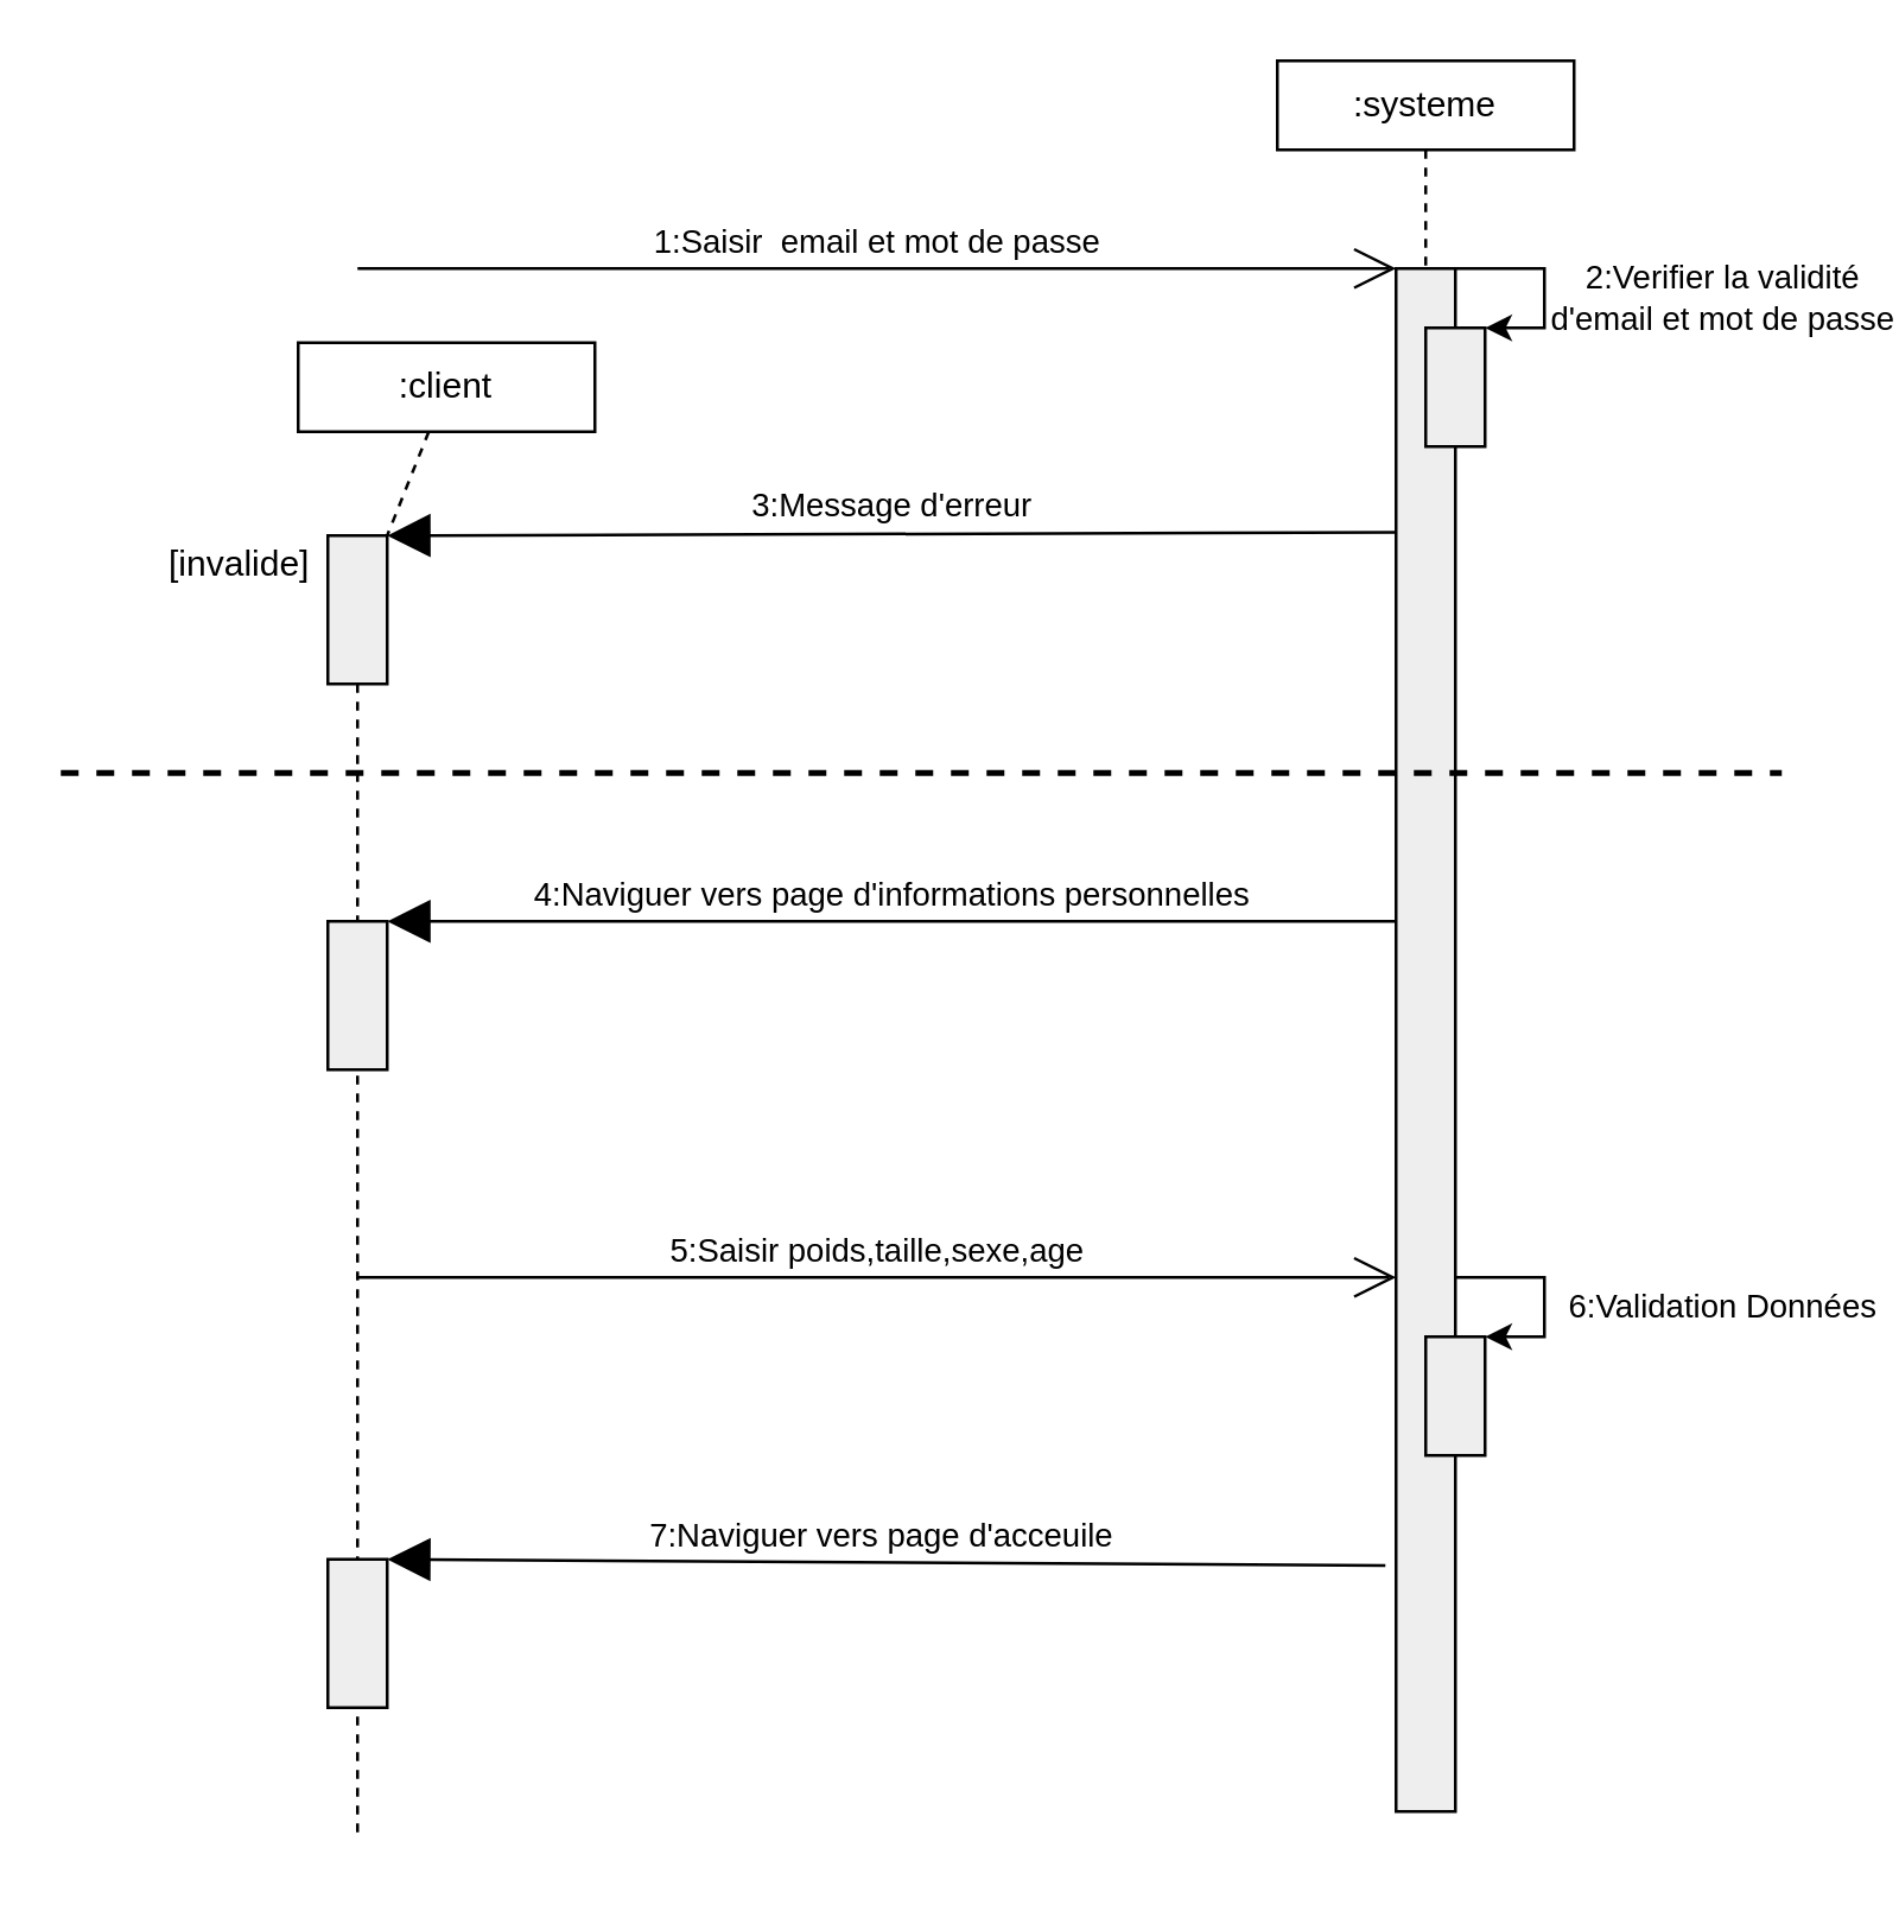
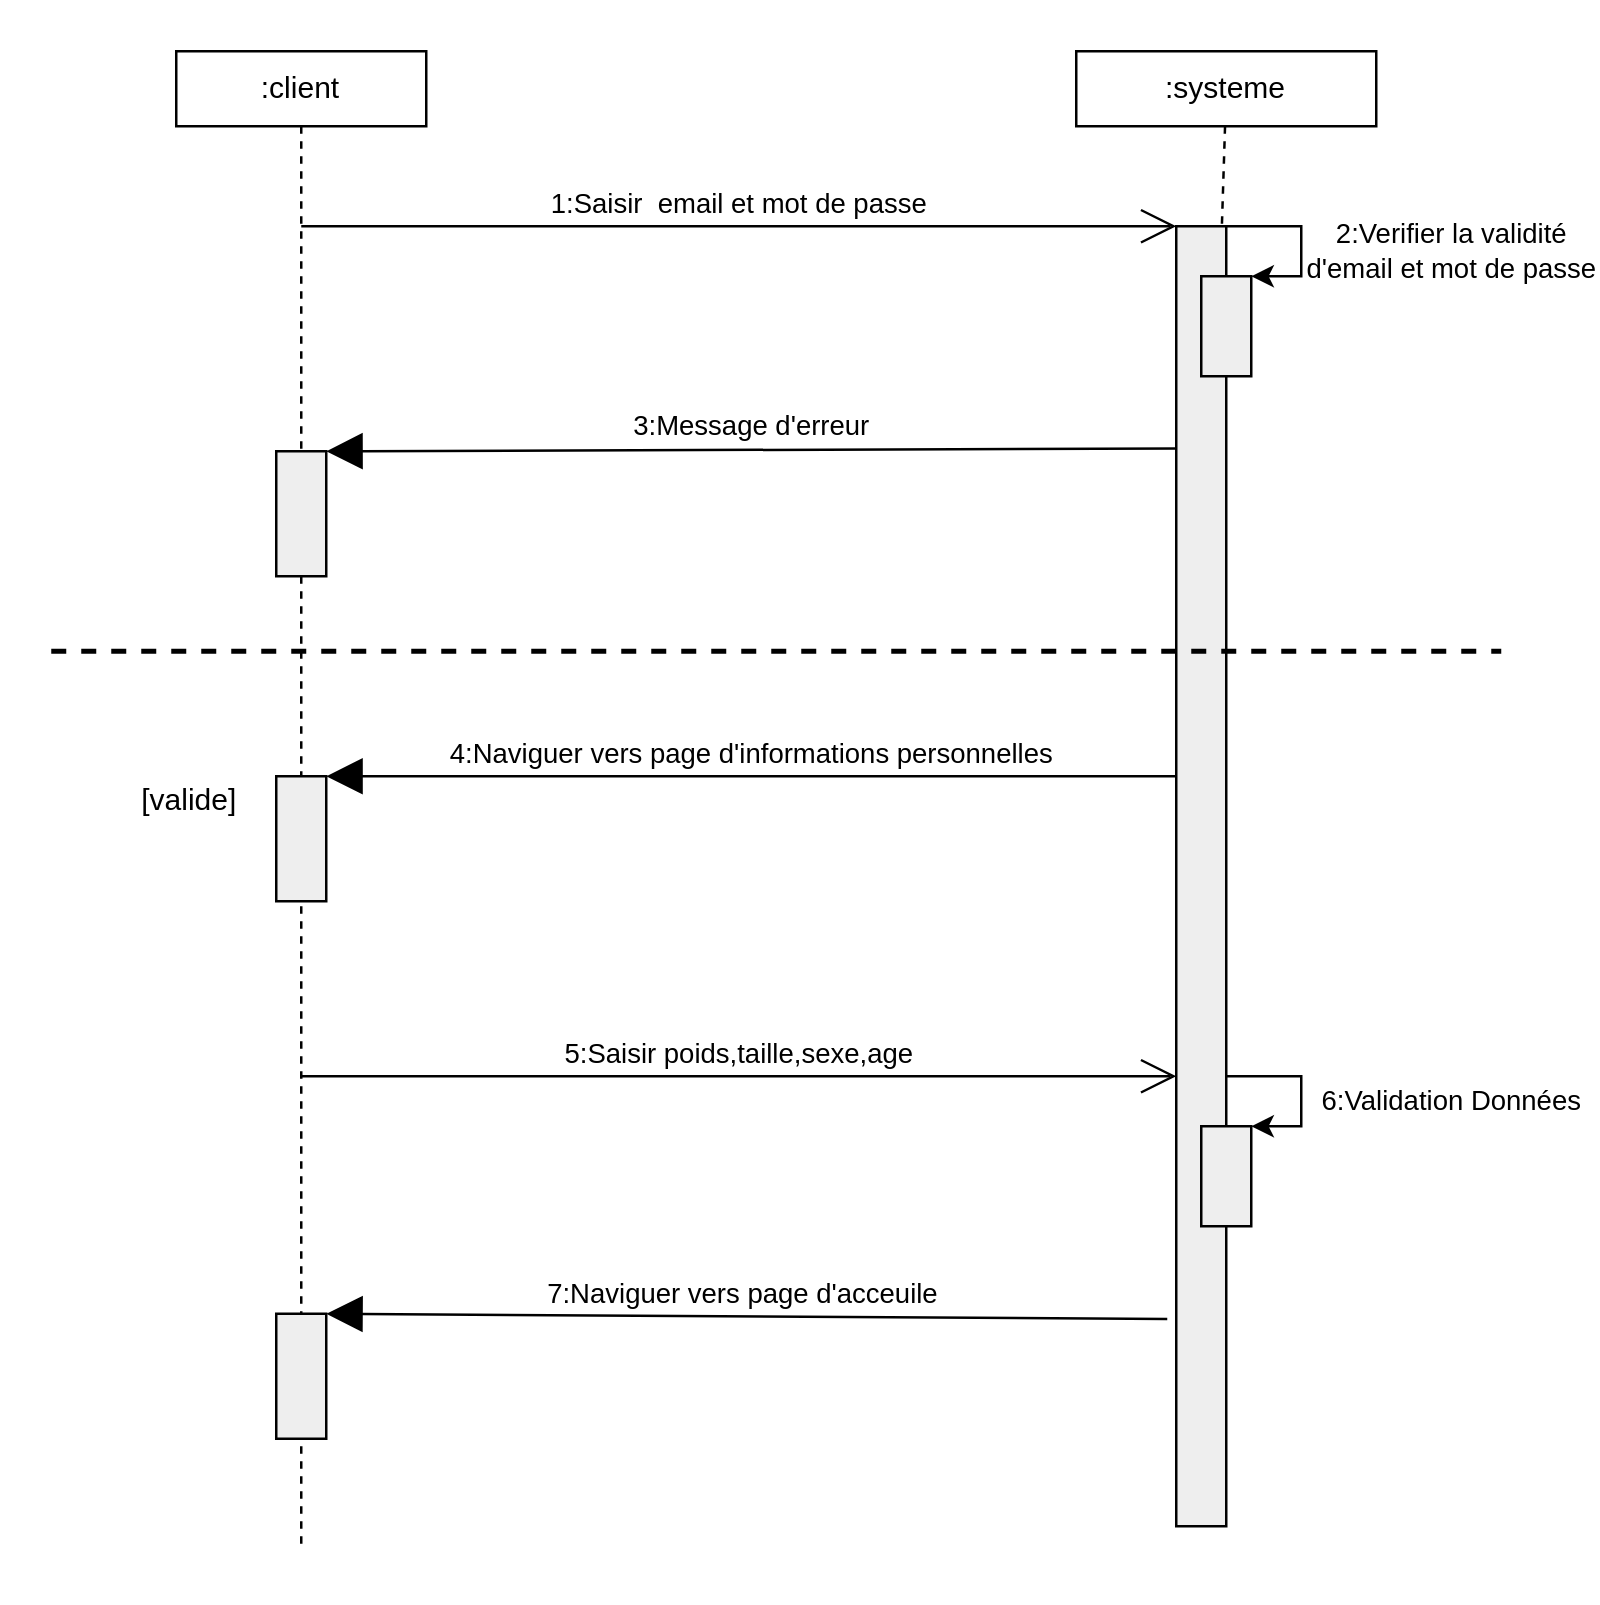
  <mxCell id="0" />
  <mxCell id="1" parent="0" />
- <mxCell id="2" value=":client" style="shape=rect;html=1;whiteSpace=wrap;align=center;" vertex="1" parent="1"><mxGeometry x="100" y="115" width="100" height="30" as="geometry" /></mxCell>
- <mxCell id="3" value=":systeme" style="shape=rect;html=1;whiteSpace=wrap;align=center;" vertex="1" parent="1"><mxGeometry x="430" y="20" width="100" height="30" as="geometry" /></mxCell>
+ <mxCell id="2" value=":client" style="shape=rect;html=1;whiteSpace=wrap;align=center;" vertex="1" parent="1"><mxGeometry x="70" y="20" width="100" height="30" as="geometry" /></mxCell>
+ <mxCell id="3" value=":systeme" style="shape=rect;html=1;whiteSpace=wrap;align=center;" vertex="1" parent="1"><mxGeometry x="430" y="20" width="120" height="30" as="geometry" /></mxCell>
  <mxCell id="4" value="" style="edgeStyle=none;dashed=1;html=1;endArrow=none;rounded=0;startArrow=none;" edge="1" source="13" parent="1"><mxGeometry relative="1" as="geometry"><mxPoint x="120" y="620" as="targetPoint" /></mxGeometry></mxCell>
  <mxCell id="5" value="" style="edgeStyle=none;dashed=1;html=1;endArrow=none;rounded=0;startArrow=none;" edge="1" source="9" parent="1"><mxGeometry relative="1" as="geometry"><mxPoint x="480" y="560" as="targetPoint" /></mxGeometry></mxCell>
  <mxCell id="6" value="1:Saisir&amp;nbsp; email et mot de passe" style="edgeStyle=none;html=1;endArrow=open;verticalAlign=bottom;endSize=12;rounded=0;entryX=0;entryY=0;entryDx=0;entryDy=0;" edge="1" parent="1" target="9"><mxGeometry relative="1" as="geometry"><mxPoint x="120" y="90" as="sourcePoint" /><mxPoint x="480" y="90" as="targetPoint" /></mxGeometry></mxCell>
  <mxCell id="7" value="3:Message d'erreur" style="edgeStyle=none;html=1;endArrow=block;verticalAlign=bottom;endSize=12;endFill=1;rounded=0;exitX=0.06;exitY=0.171;exitDx=0;exitDy=0;entryX=1;entryY=0;entryDx=0;entryDy=0;exitPerimeter=0;" edge="1" parent="1" source="9" target="13"><mxGeometry relative="1" as="geometry"><mxPoint x="330" y="179.5" as="sourcePoint" /><mxPoint x="120" y="180" as="targetPoint" /></mxGeometry></mxCell>
  <mxCell id="8" value="2:Verifier la validité &lt;br&gt;d'email et mot de passe" style="edgeStyle=orthogonalEdgeStyle;rounded=0;orthogonalLoop=1;jettySize=auto;html=1;exitX=1;exitY=0;exitDx=0;exitDy=0;entryX=1;entryY=0;entryDx=0;entryDy=0;" edge="1" parent="1"><mxGeometry x="0.143" y="60" relative="1" as="geometry"><mxPoint x="490" y="90" as="sourcePoint" /><mxPoint x="500" y="110" as="targetPoint" /><Array as="points"><mxPoint x="520" y="90" /><mxPoint x="520" y="110" /></Array><mxPoint as="offset" /></mxGeometry></mxCell>
  <mxCell id="9" value="" style="shape=rect;html=1;fillColor=#eeeeee;" vertex="1" parent="1"><mxGeometry x="470" y="90" width="20" height="520" as="geometry" /></mxCell>
  <mxCell id="10" value="" style="edgeStyle=none;dashed=1;html=1;endArrow=none;rounded=0;" edge="1" parent="1" source="3" target="9"><mxGeometry relative="1" as="geometry"><mxPoint x="480" y="290" as="targetPoint" /><mxPoint x="480" y="50" as="sourcePoint" /></mxGeometry></mxCell>
  <mxCell id="11" value="" style="shape=rect;html=1;fillColor=#eeeeee;" vertex="1" parent="1"><mxGeometry x="480" y="110" width="20" height="40" as="geometry" /></mxCell>
  <mxCell id="12" value="" style="edgeStyle=none;html=1;endArrow=none;verticalAlign=bottom;dashed=1;strokeWidth=2;rounded=0;" edge="1" parent="1"><mxGeometry width="160" relative="1" as="geometry"><mxPoint x="20" y="260" as="sourcePoint" /><mxPoint x="600" y="260" as="targetPoint" /></mxGeometry></mxCell>
  <mxCell id="13" value="" style="shape=rect;html=1;fillColor=#eeeeee;" vertex="1" parent="1"><mxGeometry x="110" y="180" width="20" height="50" as="geometry" /></mxCell>
  <mxCell id="14" value="" style="edgeStyle=none;dashed=1;html=1;endArrow=none;rounded=0;" edge="1" parent="1" source="2" target="13"><mxGeometry relative="1" as="geometry"><mxPoint x="120" y="290" as="targetPoint" /><mxPoint x="120" y="50" as="sourcePoint" /></mxGeometry></mxCell>
  <mxCell id="15" value="4:Naviguer vers page d'informations personnelles" style="edgeStyle=none;html=1;endArrow=block;verticalAlign=bottom;endSize=12;endFill=1;rounded=0;entryX=1;entryY=0;entryDx=0;entryDy=0;" edge="1" parent="1" target="16"><mxGeometry relative="1" as="geometry"><mxPoint x="470" y="310" as="sourcePoint" /><mxPoint x="120" y="310" as="targetPoint" /></mxGeometry></mxCell>
  <mxCell id="16" value="" style="shape=rect;html=1;fillColor=#eeeeee;" vertex="1" parent="1"><mxGeometry x="110" y="310" width="20" height="50" as="geometry" /></mxCell>
- <mxCell id="17" value="[invalide]" style="text;html=1;align=center;verticalAlign=middle;resizable=0;points=[];autosize=1;strokeColor=none;fillColor=none;" vertex="1" parent="1"><mxGeometry x="50" y="180" width="60" height="20" as="geometry" /></mxCell>
+ <mxCell id="18" value="[valide]" style="text;html=1;align=center;verticalAlign=middle;resizable=0;points=[];autosize=1;strokeColor=none;fillColor=none;" vertex="1" parent="1"><mxGeometry x="50" y="310" width="50" height="20" as="geometry" /></mxCell>
  <mxCell id="19" value="5:Saisir poids,taille,sexe,age" style="edgeStyle=none;html=1;endArrow=open;verticalAlign=bottom;endSize=12;rounded=0;" edge="1" parent="1"><mxGeometry relative="1" as="geometry"><mxPoint x="120" y="430" as="sourcePoint" /><mxPoint x="470" y="430" as="targetPoint" /></mxGeometry></mxCell>
  <mxCell id="20" value="7:Naviguer vers page d'acceuile&amp;nbsp;" style="edgeStyle=none;html=1;endArrow=block;verticalAlign=bottom;endSize=12;endFill=1;rounded=0;exitX=-0.18;exitY=0.307;exitDx=0;exitDy=0;entryX=1;entryY=0;entryDx=0;entryDy=0;exitPerimeter=0;" edge="1" parent="1" target="21"><mxGeometry relative="1" as="geometry"><mxPoint x="466.4" y="527.1" as="sourcePoint" /><mxPoint x="120" y="525" as="targetPoint" /></mxGeometry></mxCell>
  <mxCell id="21" value="" style="shape=rect;html=1;fillColor=#eeeeee;" vertex="1" parent="1"><mxGeometry x="110" y="525" width="20" height="50" as="geometry" /></mxCell>
  <mxCell id="22" value="6:Validation Données" style="edgeStyle=orthogonalEdgeStyle;rounded=0;orthogonalLoop=1;jettySize=auto;html=1;exitX=1;exitY=0;exitDx=0;exitDy=0;entryX=1;entryY=0;entryDx=0;entryDy=0;" edge="1" parent="1"><mxGeometry x="0.143" y="60" relative="1" as="geometry"><mxPoint x="490" y="430" as="sourcePoint" /><mxPoint x="500" y="450" as="targetPoint" /><Array as="points"><mxPoint x="520" y="430" /><mxPoint x="520" y="450" /></Array><mxPoint as="offset" /></mxGeometry></mxCell>
  <mxCell id="23" value="" style="shape=rect;html=1;fillColor=#eeeeee;" vertex="1" parent="1"><mxGeometry x="480" y="450" width="20" height="40" as="geometry" /></mxCell>
